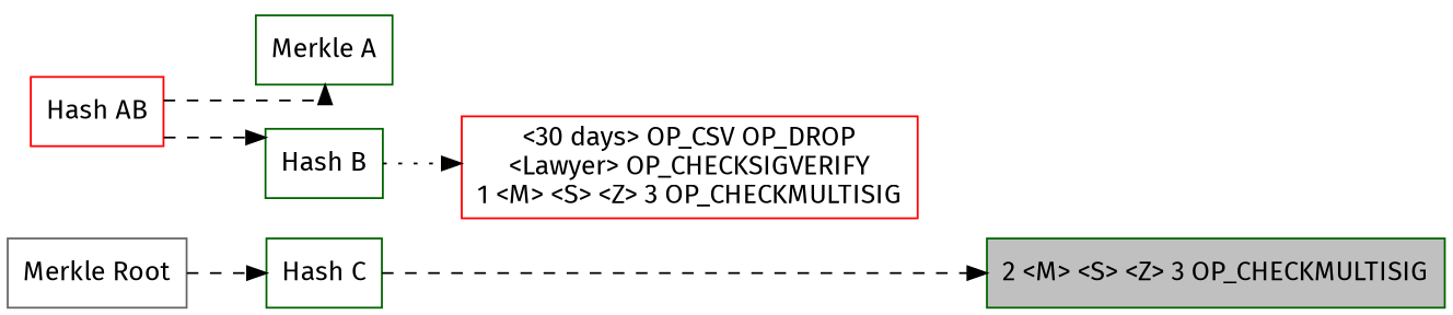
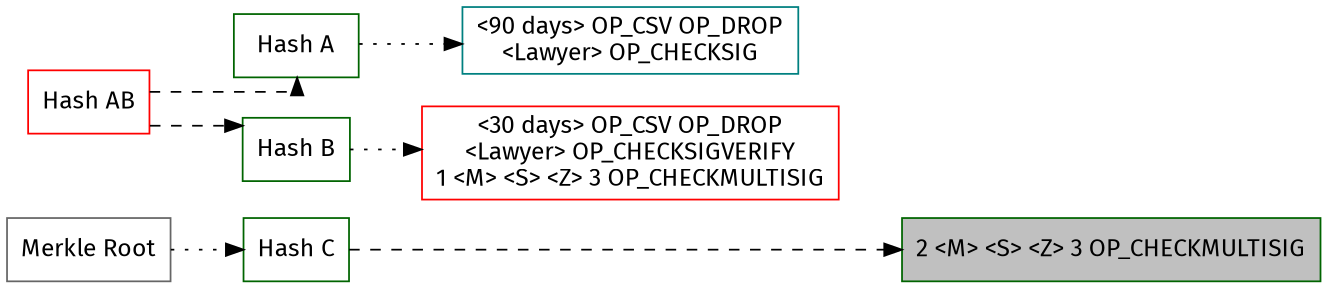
  digraph {
    fontname="Fira Sans"
    rankdir=LR
    splines=ortho
    node [color=darkgreen fillcolor=white fontcolor=black fontname="Fira Sans" shape=box style=filled]
    edge [fontname="Fira Sans" style=dashed]
    n1 [color=gray40 label="Merkle Root"]
    n2 [label="Hash C"]
    n3 [color=red label="Hash AB"]
-   n4 [label="Merkle A"]
+   n4 [label="Hash A"]
    n5 [label="Hash B"]
    n6 [fillcolor=silver label="2 <M> <S> <Z> 3 OP_CHECKMULTISIG"]
+   n7 [color=teal label="<90 days> OP_CSV OP_DROP\n<Lawyer> OP_CHECKSIG"]
    n8 [color=red label="<30 days> OP_CSV OP_DROP\n<Lawyer> OP_CHECKSIGVERIFY\n1 <M> <S> <Z> 3 OP_CHECKMULTISIG"]
-   n1 -> n2
+   n1 -> n2 [style=dotted]
    n2 -> n6 [minlen=2]
    n3 -> n4
    n3 -> n5
+   n4 -> n7 [style=dotted]
    n5 -> n8 [style=dotted]
  }
